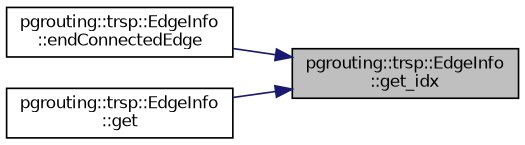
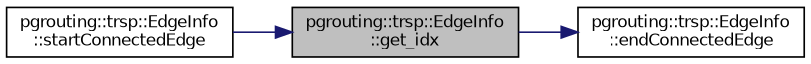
  digraph {
    rankdir=LR
    node [color=black fillcolor=white fontname=Helvetica fontsize=10 shape=record style=filled]
    edge [color=midnightblue fontname=Helvetica fontsize=10 labelfontname=Helvetica labelfontsize=10 style=solid]
    n1 [fillcolor=grey75 fontcolor=black height=0.2 label="pgrouting::trsp::EdgeInfo\l::get_idx" width=0.4]
    n2 [height=0.2 label="pgrouting::trsp::EdgeInfo\l::endConnectedEdge" width=0.4]
-   n3 [height=0.2 label="pgrouting::trsp::EdgeInfo\l::get" width=0.4]
-   n2 -> n1
+   n3 [height=0.2 label="pgrouting::trsp::EdgeInfo\l::startConnectedEdge" width=0.4]
+   n1 -> n2
    n3 -> n1
  }
